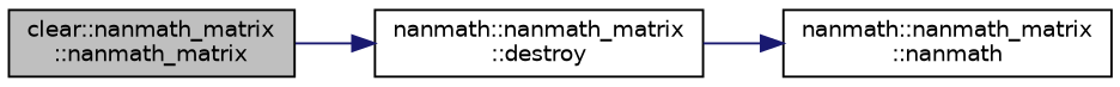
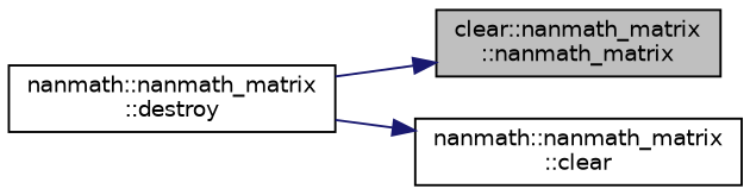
  digraph {
    rankdir=LR
    node [color=black fillcolor=white fontname=Helvetica fontsize=10 shape=record style=filled]
    edge [color=midnightblue fontname=Helvetica fontsize=10 labelfontname=Helvetica labelfontsize=10 style=solid]
    n1 [fillcolor=grey75 fontcolor=black height=0.2 label="clear::nanmath_matrix\l::nanmath_matrix" width=0.4]
    n2 [height=0.2 label="nanmath::nanmath_matrix\l::destroy" width=0.4]
-   n3 [height=0.2 label="nanmath::nanmath_matrix\l::nanmath" width=0.4]
-   n1 -> n2
+   n3 [height=0.2 label="nanmath::nanmath_matrix\l::clear" width=0.4]
+   n2 -> n1
    n2 -> n3
  }
